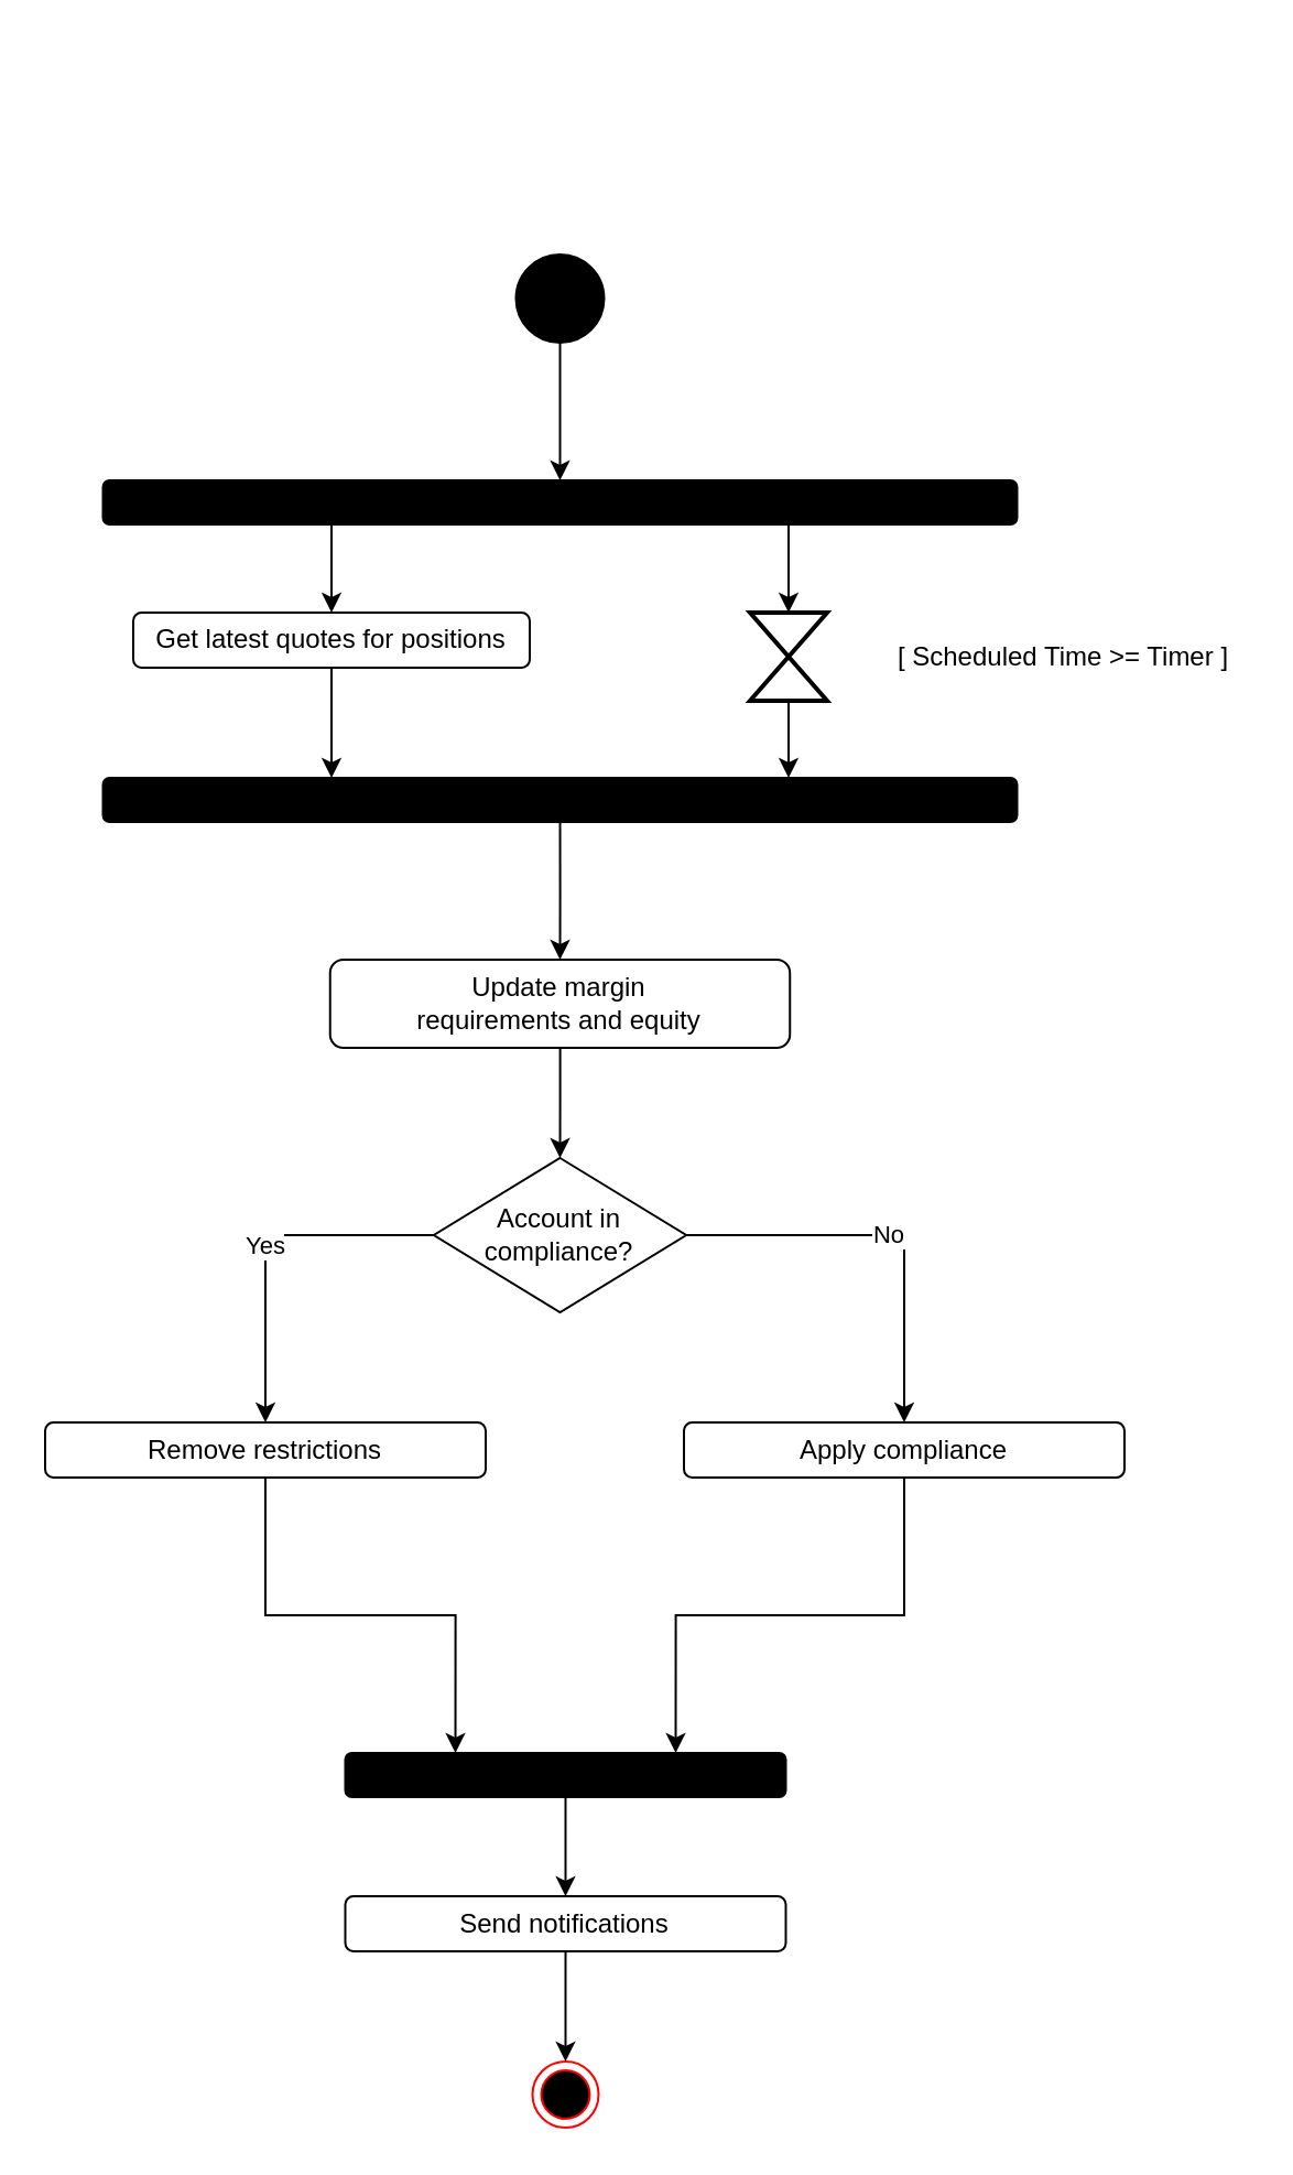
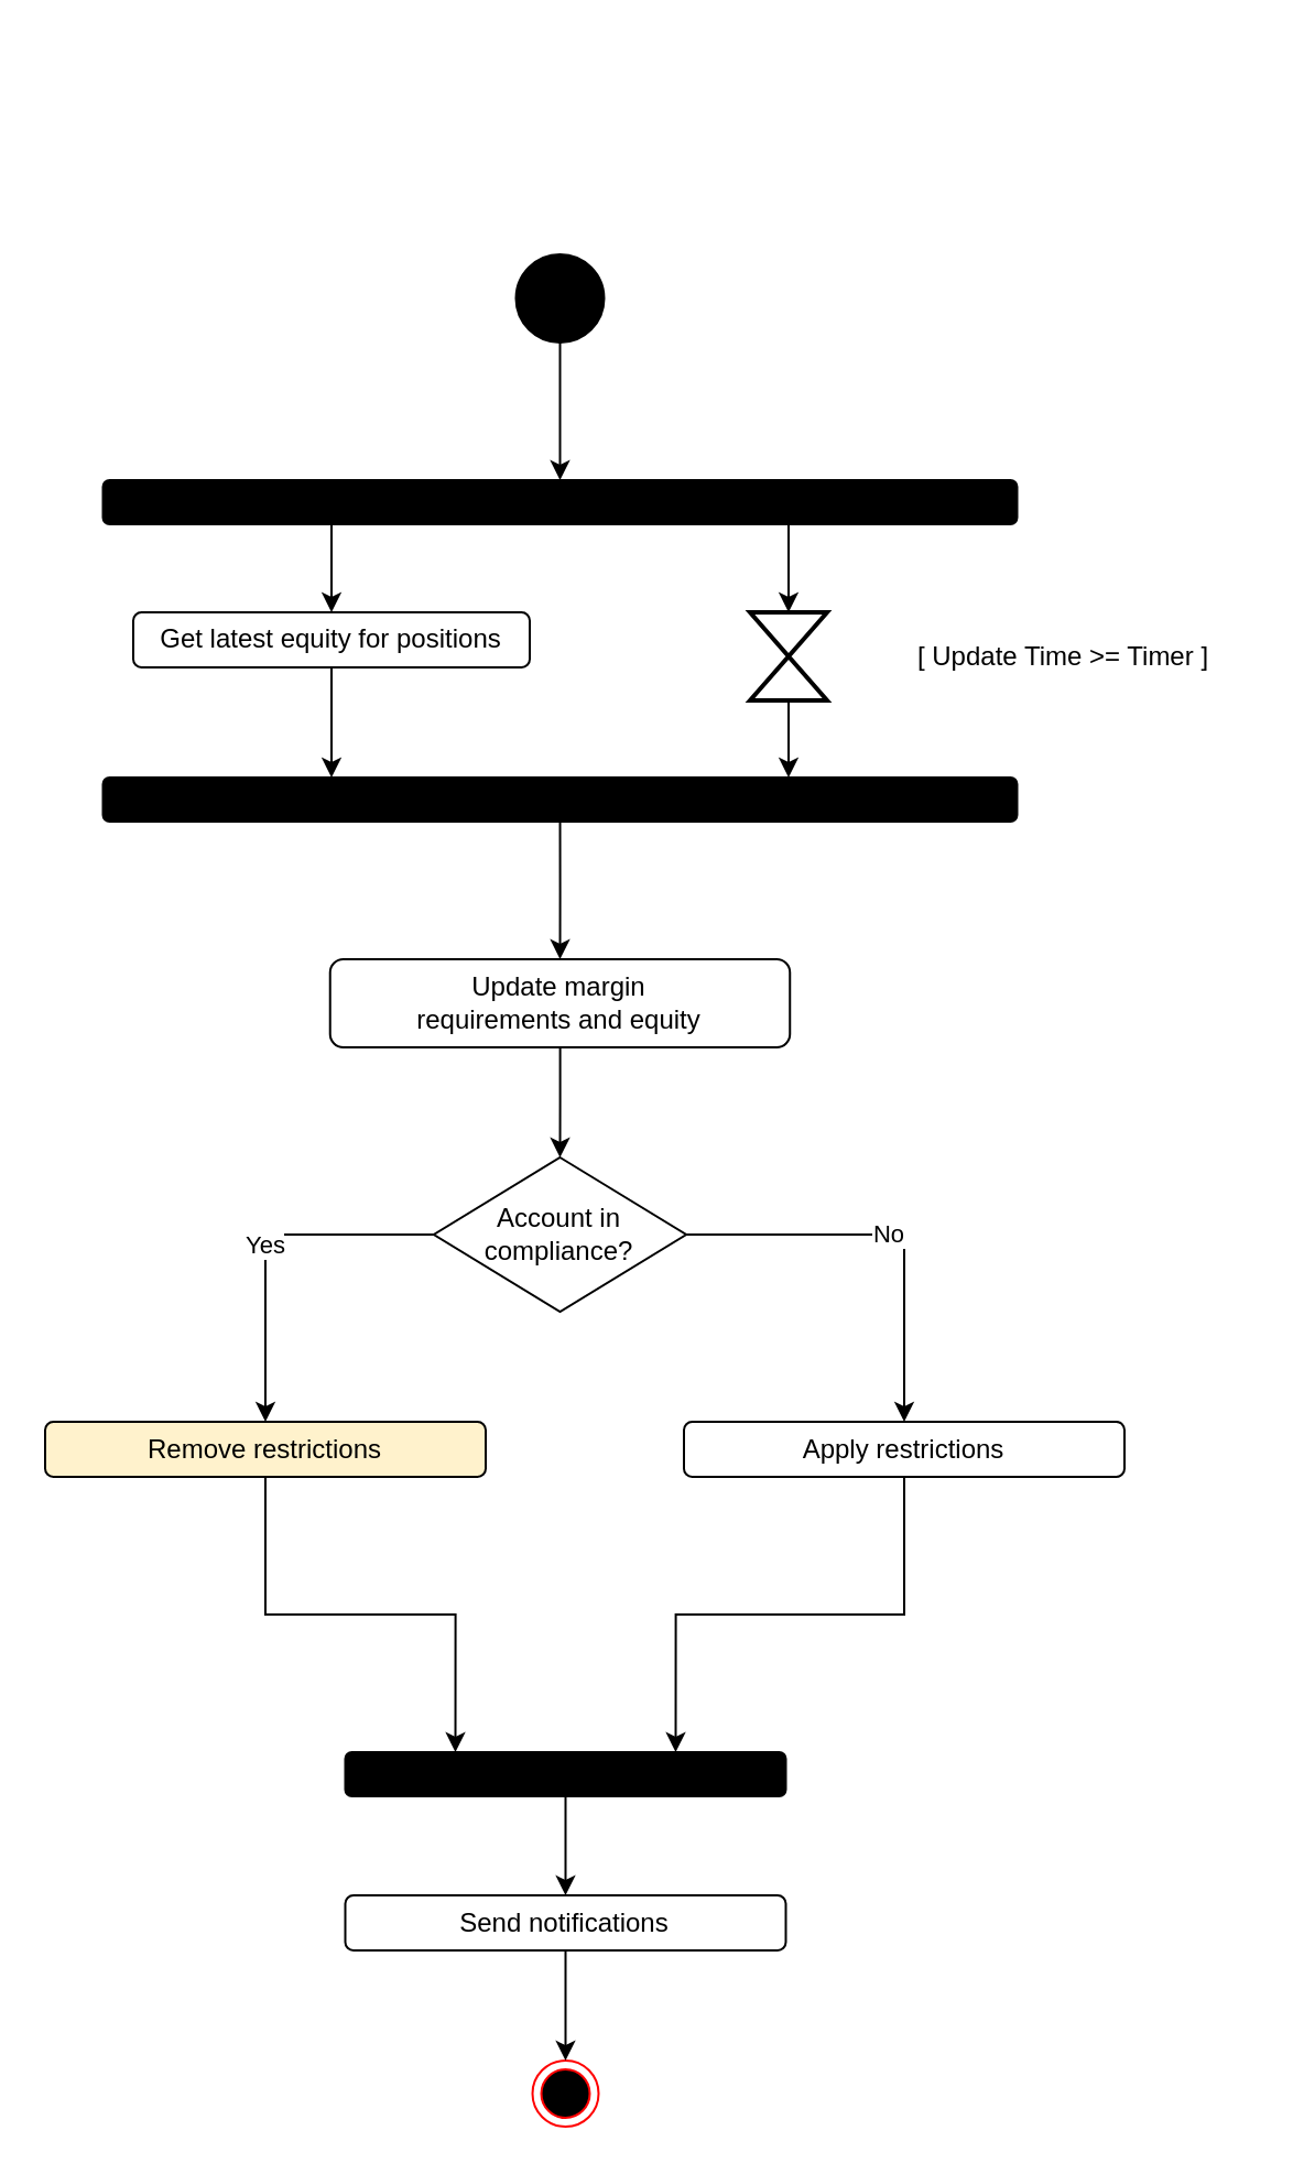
  <mxCell id="0" />
  <mxCell id="1" parent="0" />
  <mxCell id="2" value="" style="ellipse;html=1;shape=endState;fillColor=#000000;strokeColor=#ff0000;" parent="1" vertex="1"><mxGeometry x="241.25" y="935" width="30" height="30" as="geometry" /></mxCell>
  <mxCell id="3" value="Yes" style="edgeStyle=orthogonalEdgeStyle;rounded=0;orthogonalLoop=1;jettySize=auto;html=1;exitX=0;exitY=0.5;exitDx=0;exitDy=0;" parent="1" source="5" target="16" edge="1"><mxGeometry relative="1" as="geometry" /></mxCell>
  <mxCell id="4" value="No" style="edgeStyle=orthogonalEdgeStyle;rounded=0;orthogonalLoop=1;jettySize=auto;html=1;entryX=0.5;entryY=0;entryDx=0;entryDy=0;exitX=1;exitY=0.5;exitDx=0;exitDy=0;" parent="1" source="5" target="8" edge="1"><mxGeometry relative="1" as="geometry" /></mxCell>
  <mxCell id="5" value="Account in compliance?" style="rhombus;whiteSpace=wrap;html=1;" parent="1" vertex="1"><mxGeometry x="196.43" y="525" width="114.63" height="70" as="geometry" /></mxCell>
  <mxCell id="6" style="edgeStyle=orthogonalEdgeStyle;rounded=0;orthogonalLoop=1;jettySize=auto;html=1;entryX=0.5;entryY=0;entryDx=0;entryDy=0;exitX=0.5;exitY=1;exitDx=0;exitDy=0;" parent="1" source="14" target="2" edge="1"><mxGeometry relative="1" as="geometry" /></mxCell>
  <mxCell id="7" style="edgeStyle=orthogonalEdgeStyle;rounded=0;orthogonalLoop=1;jettySize=auto;html=1;exitX=0.5;exitY=1;exitDx=0;exitDy=0;entryX=1;entryY=0.75;entryDx=0;entryDy=0;" parent="1" source="8" target="17" edge="1"><mxGeometry relative="1" as="geometry" /></mxCell>
- <mxCell id="8" value="Apply compliance" style="rounded=1;whiteSpace=wrap;html=1;fillColor=#FFFFFF;" parent="1" vertex="1"><mxGeometry x="310" y="645" width="200" height="25" as="geometry" /></mxCell>
+ <mxCell id="8" value="Apply restrictions" style="rounded=1;whiteSpace=wrap;html=1;fillColor=#FFFFFF;" parent="1" vertex="1"><mxGeometry x="310" y="645" width="200" height="25" as="geometry" /></mxCell>
  <mxCell id="9" style="edgeStyle=orthogonalEdgeStyle;rounded=0;orthogonalLoop=1;jettySize=auto;html=1;entryX=0.5;entryY=0;entryDx=0;entryDy=0;" parent="1" source="12" target="5" edge="1"><mxGeometry relative="1" as="geometry"><mxPoint x="251.25" y="525" as="targetPoint" /></mxGeometry></mxCell>
  <mxCell id="10" style="edgeStyle=orthogonalEdgeStyle;rounded=0;orthogonalLoop=1;jettySize=auto;html=1;entryX=1;entryY=0.25;entryDx=0;entryDy=0;" parent="1" source="11" target="27" edge="1"><mxGeometry relative="1" as="geometry" /></mxCell>
- <mxCell id="11" value="Get latest quotes for positions" style="rounded=1;whiteSpace=wrap;html=1;fillColor=#FFFFFF;" parent="1" vertex="1"><mxGeometry x="60" y="277.5" width="180" height="25" as="geometry" /></mxCell>
+ <mxCell id="11" value="Get latest equity for positions" style="rounded=1;whiteSpace=wrap;html=1;fillColor=#FFFFFF;" parent="1" vertex="1"><mxGeometry x="60" y="277.5" width="180" height="25" as="geometry" /></mxCell>
  <mxCell id="12" value="Update margin &lt;br&gt;requirements&amp;nbsp;and equity" style="rounded=1;whiteSpace=wrap;html=1;fillColor=#FFFFFF;" parent="1" vertex="1"><mxGeometry x="149.37" y="435" width="208.75" height="40" as="geometry" /></mxCell>
  <mxCell id="13" style="edgeStyle=orthogonalEdgeStyle;rounded=0;orthogonalLoop=1;jettySize=auto;html=1;entryX=0.5;entryY=0;entryDx=0;entryDy=0;" parent="1" source="27" target="12" edge="1"><mxGeometry relative="1" as="geometry"><mxPoint x="251.25" y="390" as="sourcePoint" /><mxPoint x="251.25" y="505" as="targetPoint" /></mxGeometry></mxCell>
  <mxCell id="14" value="Send notifications" style="rounded=1;whiteSpace=wrap;html=1;fillColor=#FFFFFF;" parent="1" vertex="1"><mxGeometry x="156.25" y="860" width="200" height="25" as="geometry" /></mxCell>
  <mxCell id="15" style="edgeStyle=orthogonalEdgeStyle;rounded=0;orthogonalLoop=1;jettySize=auto;html=1;exitX=0.5;exitY=1;exitDx=0;exitDy=0;entryX=1;entryY=0.25;entryDx=0;entryDy=0;" parent="1" source="16" target="17" edge="1"><mxGeometry relative="1" as="geometry"><mxPoint x="340" y="575" as="targetPoint" /></mxGeometry></mxCell>
- <mxCell id="16" value="Remove restrictions" style="rounded=1;whiteSpace=wrap;html=1;fillColor=#FFFFFF;" parent="1" vertex="1"><mxGeometry x="20" y="645" width="200" height="25" as="geometry" /></mxCell>
+ <mxCell id="16" value="Remove restrictions" style="rounded=1;whiteSpace=wrap;html=1;fillColor=#fff2cc;" parent="1" vertex="1"><mxGeometry x="20" y="645" width="200" height="25" as="geometry" /></mxCell>
  <mxCell id="17" value="" style="rounded=1;whiteSpace=wrap;html=1;fillColor=#000000;rotation=-90;" parent="1" vertex="1"><mxGeometry x="246.25" y="705" width="20" height="200" as="geometry" /></mxCell>
  <mxCell id="18" style="edgeStyle=orthogonalEdgeStyle;rounded=0;orthogonalLoop=1;jettySize=auto;html=1;entryX=0.5;entryY=0;entryDx=0;entryDy=0;exitX=0;exitY=0.5;exitDx=0;exitDy=0;" parent="1" source="17" target="14" edge="1"><mxGeometry relative="1" as="geometry"><mxPoint x="415" y="725" as="sourcePoint" /><mxPoint x="445" y="705" as="targetPoint" /></mxGeometry></mxCell>
  <mxCell id="19" style="edgeStyle=orthogonalEdgeStyle;rounded=0;orthogonalLoop=1;jettySize=auto;html=1;exitX=0.5;exitY=1;exitDx=0;exitDy=0;entryX=1;entryY=0.5;entryDx=0;entryDy=0;" parent="1" source="20" target="26" edge="1"><mxGeometry relative="1" as="geometry" /></mxCell>
  <mxCell id="20" value="" style="ellipse;whiteSpace=wrap;html=1;aspect=fixed;fillColor=#000000;" parent="1" vertex="1"><mxGeometry x="233.75" y="115" width="40" height="40" as="geometry" /></mxCell>
  <mxCell id="21" style="edgeStyle=orthogonalEdgeStyle;rounded=0;orthogonalLoop=1;jettySize=auto;html=1;exitX=0.5;exitY=1;exitDx=0;exitDy=0;exitPerimeter=0;entryX=1;entryY=0.75;entryDx=0;entryDy=0;" parent="1" source="22" target="27" edge="1"><mxGeometry relative="1" as="geometry" /></mxCell>
  <mxCell id="22" value="" style="html=1;shape=mxgraph.sysml.timeEvent;strokeWidth=2;verticalLabelPosition=bottom;verticalAlignment=top;" parent="1" vertex="1"><mxGeometry x="340" y="277.5" width="35" height="40" as="geometry" /></mxCell>
- <mxCell id="23" value="[ Scheduled Time &amp;gt;= Timer ]" style="text;html=1;strokeColor=none;fillColor=none;align=center;verticalAlign=middle;whiteSpace=wrap;rounded=0;" parent="1" vertex="1"><mxGeometry x="400" y="287.5" width="165" height="20" as="geometry" /></mxCell>
+ <mxCell id="23" value="[ Update Time &amp;gt;= Timer ]" style="text;html=1;strokeColor=none;fillColor=none;align=center;verticalAlign=middle;whiteSpace=wrap;rounded=0;" parent="1" vertex="1"><mxGeometry x="400" y="287.5" width="165" height="20" as="geometry" /></mxCell>
  <mxCell id="24" style="edgeStyle=orthogonalEdgeStyle;rounded=0;orthogonalLoop=1;jettySize=auto;html=1;exitX=0;exitY=0.75;exitDx=0;exitDy=0;entryX=0.5;entryY=0;entryDx=0;entryDy=0;entryPerimeter=0;" parent="1" source="26" target="22" edge="1"><mxGeometry relative="1" as="geometry" /></mxCell>
  <mxCell id="25" style="edgeStyle=orthogonalEdgeStyle;rounded=0;orthogonalLoop=1;jettySize=auto;html=1;exitX=0;exitY=0.25;exitDx=0;exitDy=0;" parent="1" source="26" target="11" edge="1"><mxGeometry relative="1" as="geometry" /></mxCell>
  <mxCell id="26" value="" style="rounded=1;whiteSpace=wrap;html=1;fillColor=#000000;rotation=-90;" parent="1" vertex="1"><mxGeometry x="243.75" y="20" width="20" height="415" as="geometry" /></mxCell>
  <mxCell id="27" value="" style="rounded=1;whiteSpace=wrap;html=1;fillColor=#000000;rotation=-90;" parent="1" vertex="1"><mxGeometry x="243.75" y="155" width="20" height="415" as="geometry" /></mxCell>
